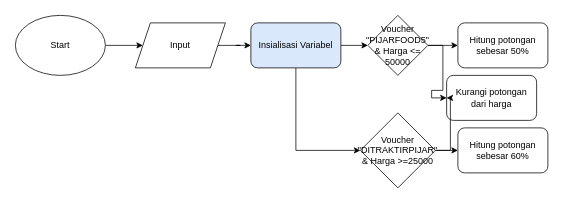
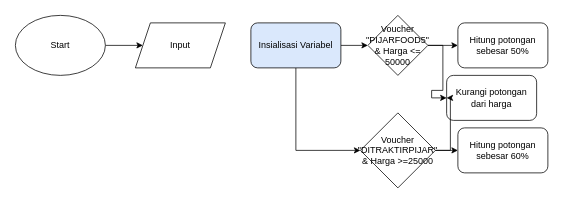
  <mxCell id="0" />
  <mxCell id="1" parent="0" />
  <mxCell id="2" style="edgeStyle=orthogonalEdgeStyle;rounded=0;orthogonalLoop=1;jettySize=auto;html=1;exitX=1;exitY=0.5;exitDx=0;exitDy=0;" edge="1" parent="1" source="3" target="5"><mxGeometry relative="1" as="geometry" /></mxCell>
  <mxCell id="3" value="Start" style="ellipse;whiteSpace=wrap;html=1;" vertex="1" parent="1"><mxGeometry x="20" width="120" height="80" as="geometry" y="20" /></mxCell>
- <mxCell id="4" style="edgeStyle=orthogonalEdgeStyle;rounded=0;orthogonalLoop=1;jettySize=auto;html=1;exitX=1;exitY=0.5;exitDx=0;exitDy=0;entryX=0;entryY=0.5;entryDx=0;entryDy=0;" edge="1" parent="1" source="5" target="8"><mxGeometry relative="1" as="geometry" /></mxCell>
  <mxCell id="5" value="Input" style="shape=parallelogram;perimeter=parallelogramPerimeter;whiteSpace=wrap;html=1;fixedSize=1;" vertex="1" parent="1"><mxGeometry x="180" y="30" width="120" height="60" as="geometry" /></mxCell>
  <mxCell id="6" style="edgeStyle=orthogonalEdgeStyle;rounded=0;orthogonalLoop=1;jettySize=auto;html=1;exitX=1;exitY=0.5;exitDx=0;exitDy=0;entryX=0;entryY=0.5;entryDx=0;entryDy=0;" edge="1" parent="1" source="8" target="11"><mxGeometry relative="1" as="geometry" /></mxCell>
  <mxCell id="7" style="edgeStyle=orthogonalEdgeStyle;rounded=0;orthogonalLoop=1;jettySize=auto;html=1;exitX=0.5;exitY=1;exitDx=0;exitDy=0;entryX=0;entryY=0.5;entryDx=0;entryDy=0;" edge="1" parent="1" source="8" target="16"><mxGeometry relative="1" as="geometry" /></mxCell>
  <mxCell id="8" value="Insialisasi Variabel" style="rounded=1;whiteSpace=wrap;html=1;fillColor=#dae8fc;" vertex="1" parent="1"><mxGeometry x="334" y="30" width="120" height="60" as="geometry" /></mxCell>
  <mxCell id="9" style="edgeStyle=orthogonalEdgeStyle;rounded=0;orthogonalLoop=1;jettySize=auto;html=1;exitX=1;exitY=0.5;exitDx=0;exitDy=0;entryX=0;entryY=0.5;entryDx=0;entryDy=0;" edge="1" parent="1" source="11" target="12"><mxGeometry relative="1" as="geometry" /></mxCell>
  <mxCell id="10" style="edgeStyle=orthogonalEdgeStyle;rounded=0;orthogonalLoop=1;jettySize=auto;html=1;exitX=1;exitY=0.5;exitDx=0;exitDy=0;entryX=0;entryY=0.5;entryDx=0;entryDy=0;" edge="1" parent="1" source="11" target="13"><mxGeometry relative="1" as="geometry" /></mxCell>
  <mxCell id="11" value="Voucher &quot;PIJARFOOD5&quot; &amp;amp; Harga &amp;lt;= 50000" style="rhombus;whiteSpace=wrap;html=1;" vertex="1" parent="1"><mxGeometry x="490" width="80" height="80" as="geometry" y="20" /></mxCell>
  <mxCell id="12" value="Hitung potongan sebesar 50%" style="rounded=1;whiteSpace=wrap;html=1;" vertex="1" parent="1"><mxGeometry x="610" y="30" width="120" height="60" as="geometry" /></mxCell>
  <mxCell id="13" value="Kurangi potongan dari harga" style="rounded=1;whiteSpace=wrap;html=1;" vertex="1" parent="1"><mxGeometry x="595" y="100" width="120" height="60" as="geometry" /></mxCell>
  <mxCell id="14" style="edgeStyle=orthogonalEdgeStyle;rounded=0;orthogonalLoop=1;jettySize=auto;html=1;exitX=1;exitY=0.5;exitDx=0;exitDy=0;entryX=0;entryY=0.5;entryDx=0;entryDy=0;" edge="1" parent="1" source="16" target="13"><mxGeometry relative="1" as="geometry" /></mxCell>
  <mxCell id="15" style="edgeStyle=orthogonalEdgeStyle;rounded=0;orthogonalLoop=1;jettySize=auto;html=1;exitX=1;exitY=0.5;exitDx=0;exitDy=0;entryX=0;entryY=0.5;entryDx=0;entryDy=0;" edge="1" parent="1" source="16" target="17"><mxGeometry relative="1" as="geometry" /></mxCell>
  <mxCell id="16" value="Voucher &quot;DITRAKTIRPIJAR&quot; &amp;amp; Harga &amp;gt;=25000" style="rhombus;whiteSpace=wrap;html=1;" vertex="1" parent="1"><mxGeometry x="480" y="150" width="100" height="100" as="geometry" /></mxCell>
  <mxCell id="17" value="Hitung potongan sebesar 60%" style="rounded=1;whiteSpace=wrap;html=1;" vertex="1" parent="1"><mxGeometry x="610" y="170" width="120" height="60" as="geometry" /></mxCell>
